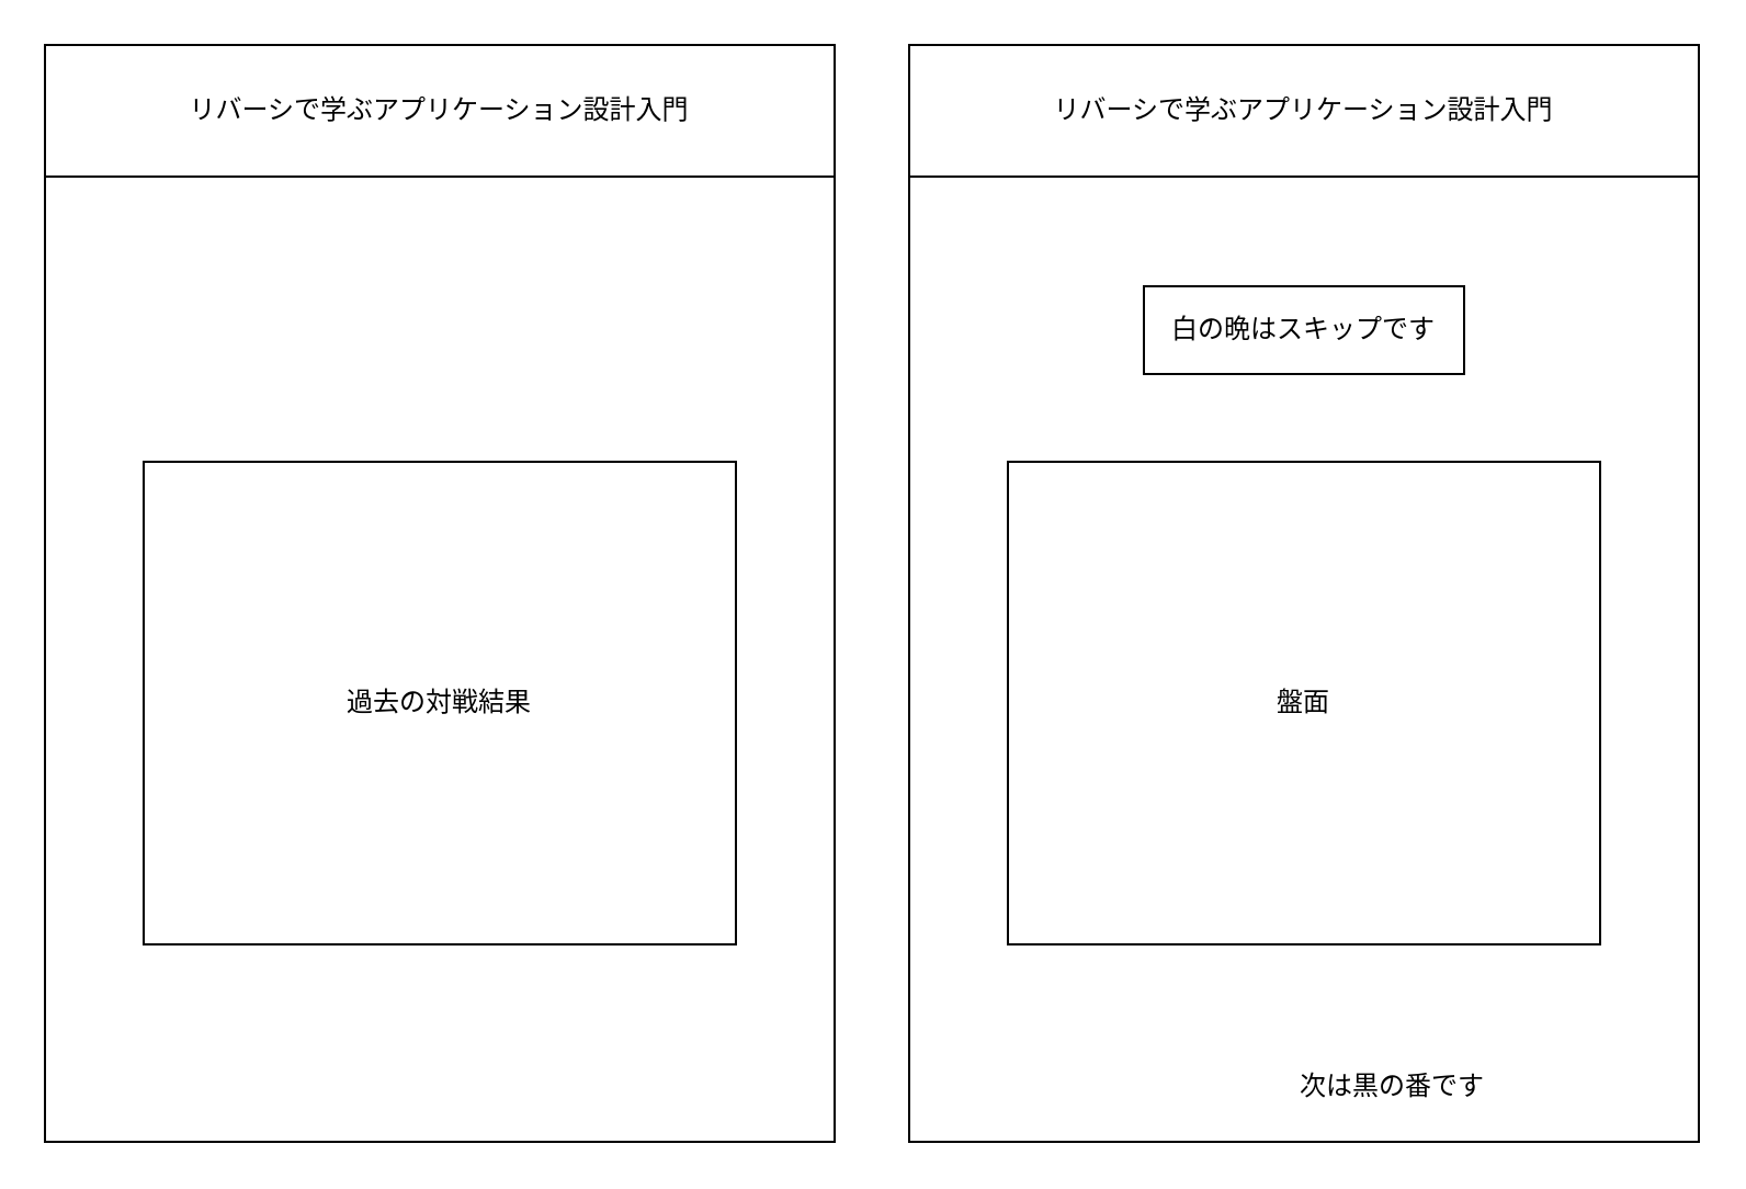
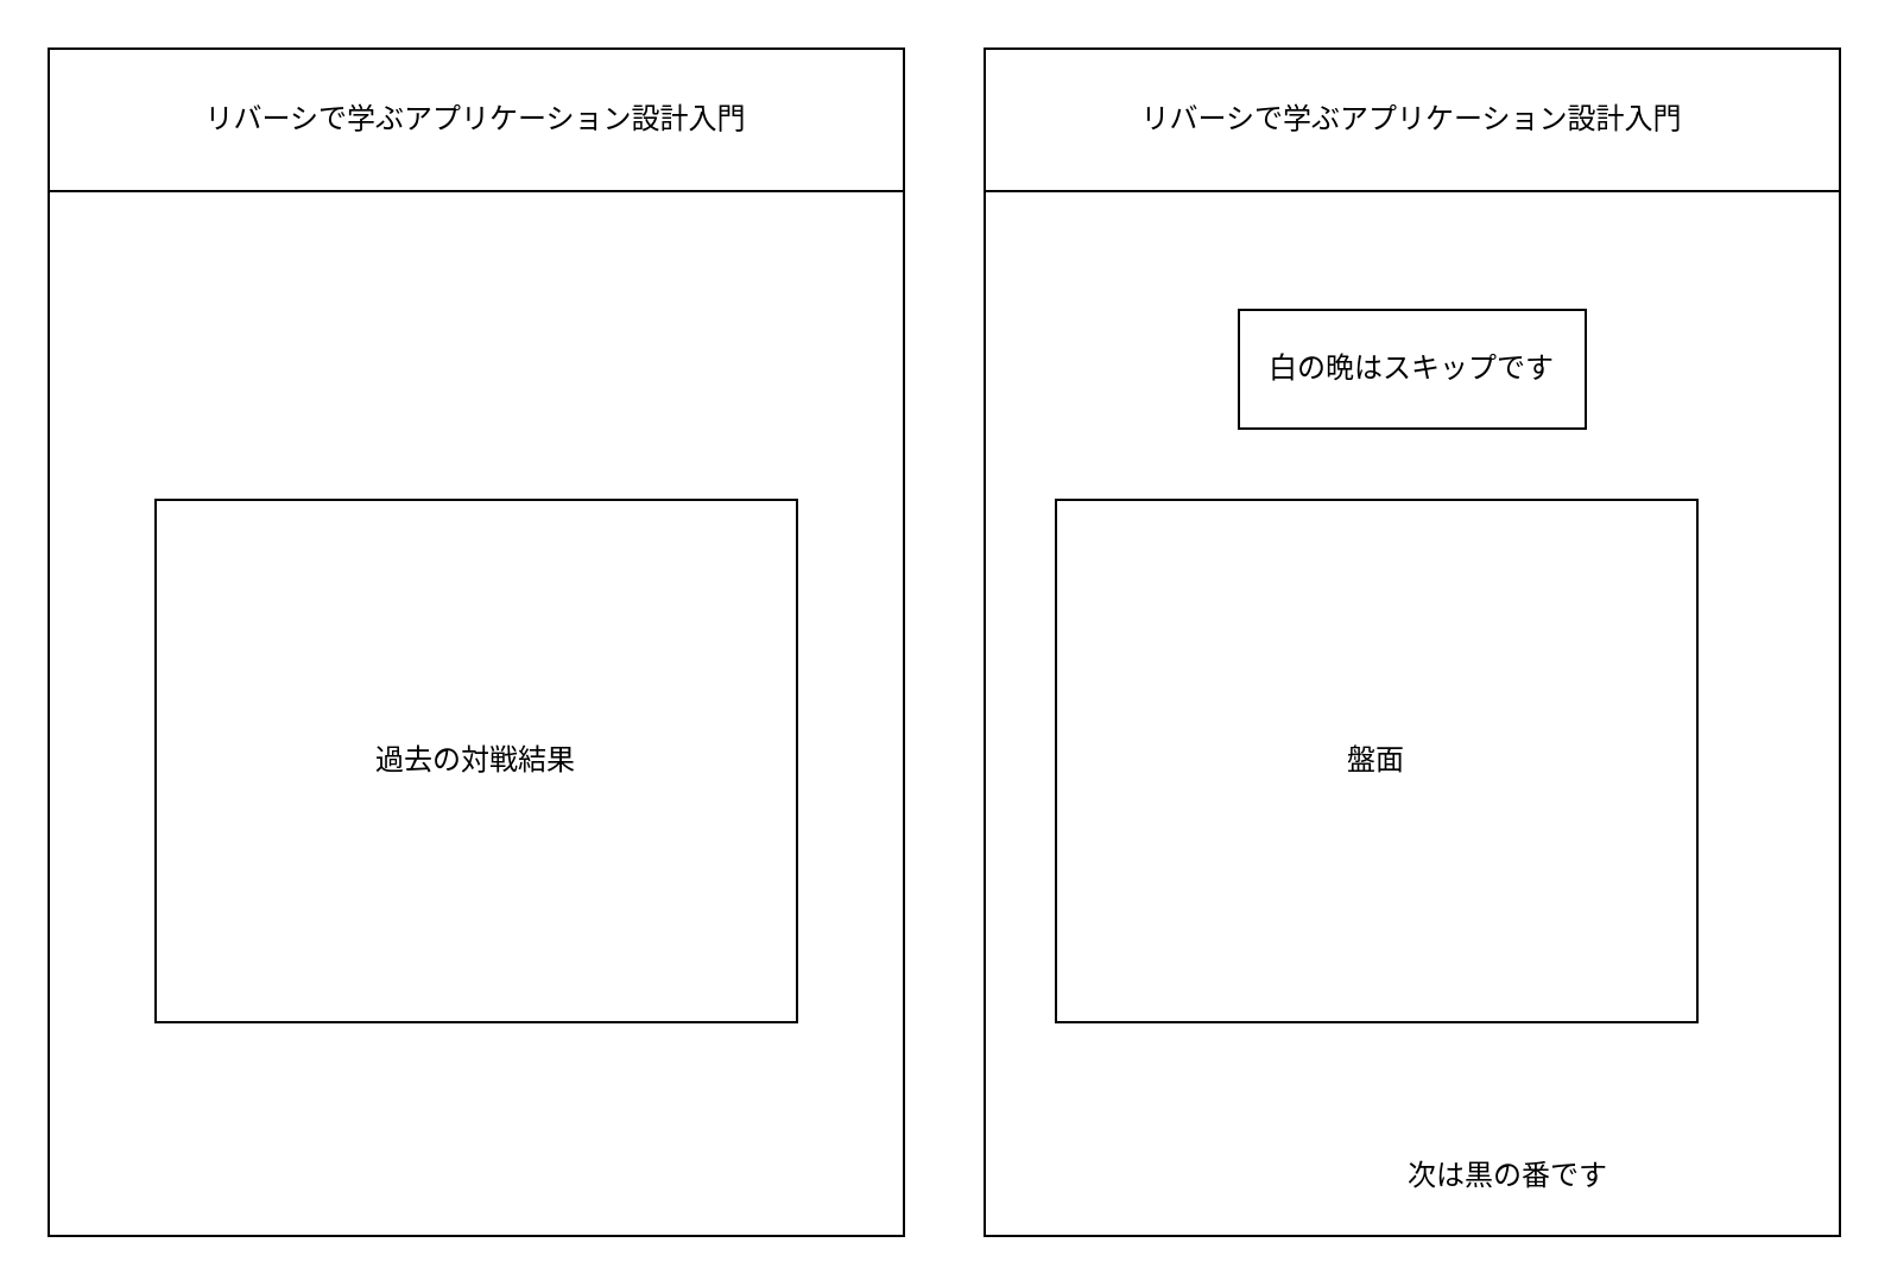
  <mxCell id="0" />
  <mxCell id="1" parent="0" />
  <mxCell id="2" value="" style="rounded=0;whiteSpace=wrap;html=1;fillColor=none;" vertex="1" parent="1"><mxGeometry x="20" y="20" width="360" height="500" as="geometry" /></mxCell>
  <mxCell id="3" value="リバーシで学ぶアプリケーション設計入門" style="rounded=0;whiteSpace=wrap;html=1;fillColor=none;" vertex="1" parent="1"><mxGeometry x="20" y="20" width="360" height="60" as="geometry" /></mxCell>
  <mxCell id="4" value="過去の対戦結果" style="rounded=0;whiteSpace=wrap;html=1;fillColor=none;" vertex="1" parent="1"><mxGeometry x="65" y="210" width="270" height="220" as="geometry" /></mxCell>
  <mxCell id="5" value="" style="rounded=0;whiteSpace=wrap;html=1;fillColor=none;" vertex="1" parent="1"><mxGeometry x="414" y="20" width="360" height="500" as="geometry" /></mxCell>
  <mxCell id="6" value="リバーシで学ぶアプリケーション設計入門" style="rounded=0;whiteSpace=wrap;html=1;fillColor=none;" vertex="1" parent="1"><mxGeometry x="414" y="20" width="360" height="60" as="geometry" /></mxCell>
- <mxCell id="7" value="白の晩はスキップです" style="rounded=0;whiteSpace=wrap;html=1;fillColor=none;" vertex="1" parent="1"><mxGeometry x="521" y="130" width="146" height="40" as="geometry" /></mxCell>
- <mxCell id="8" value="盤面" style="rounded=0;whiteSpace=wrap;html=1;fillColor=none;" vertex="1" parent="1"><mxGeometry x="459" y="210" width="270" height="220" as="geometry" /></mxCell>
+ <mxCell id="7" value="白の晩はスキップです" style="rounded=0;whiteSpace=wrap;html=1;fillColor=none;" vertex="1" parent="1"><mxGeometry x="521" y="130" width="146" height="50" as="geometry" /></mxCell>
+ <mxCell id="8" value="盤面" style="rounded=0;whiteSpace=wrap;html=1;fillColor=none;" vertex="1" parent="1"><mxGeometry x="444" y="210" width="270" height="220" as="geometry" /></mxCell>
  <mxCell id="9" value="次は黒の番です" style="text;html=1;align=center;verticalAlign=middle;resizable=0;points=[];autosize=1;strokeColor=none;fillColor=none;" vertex="1" parent="1"><mxGeometry x="579" y="480" width="110" height="30" as="geometry" /></mxCell>
